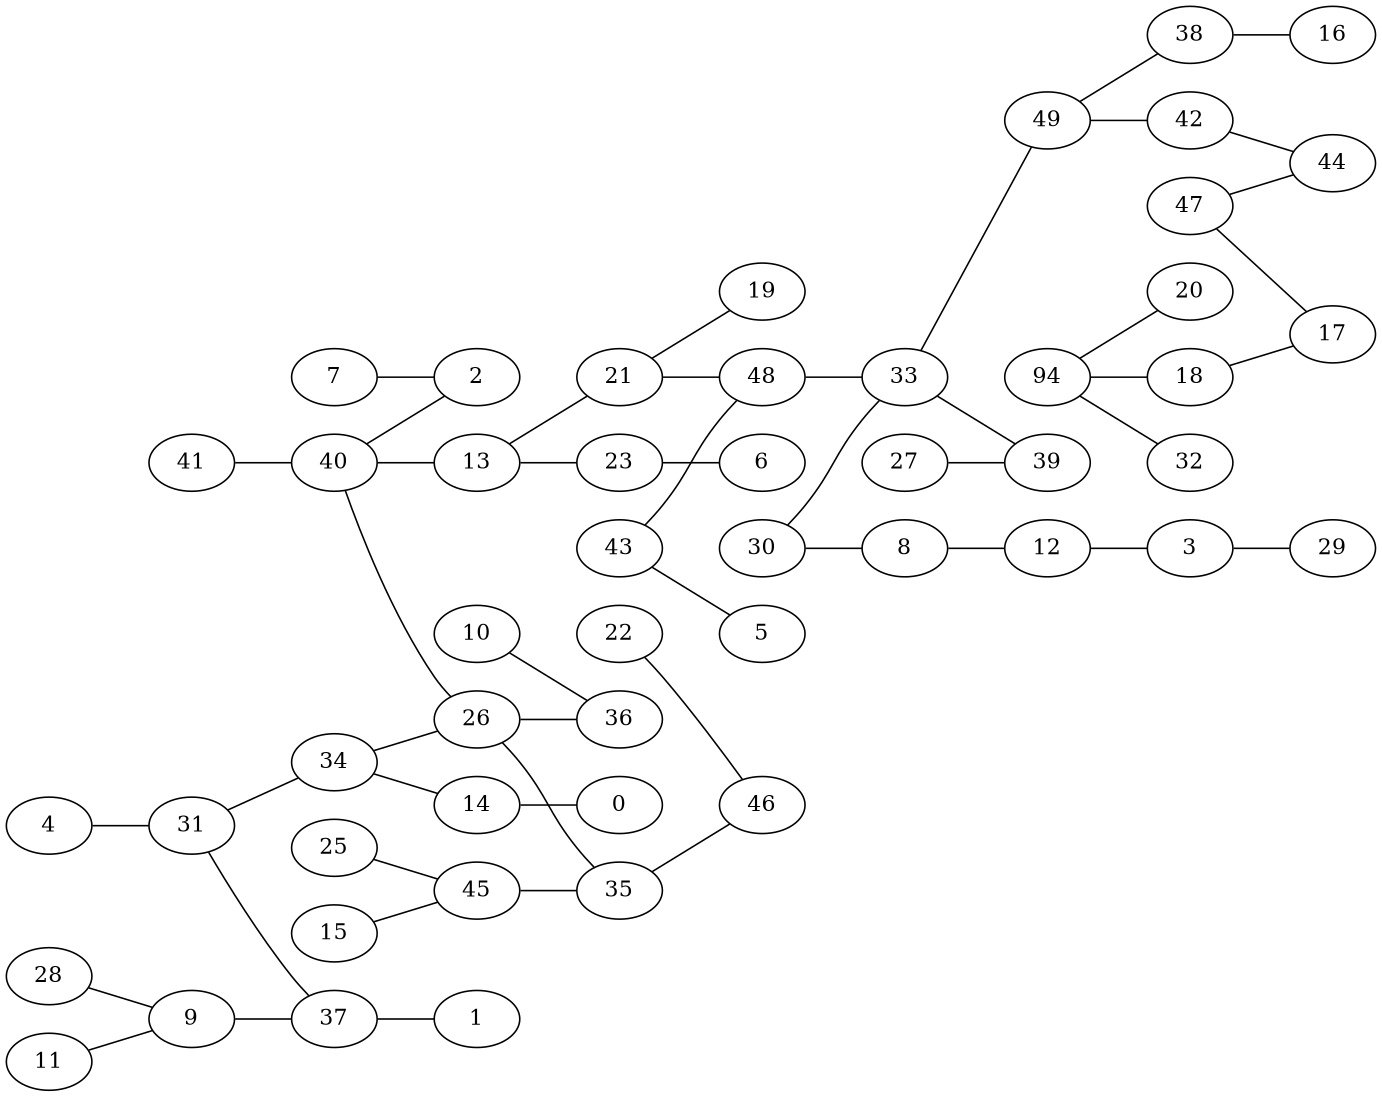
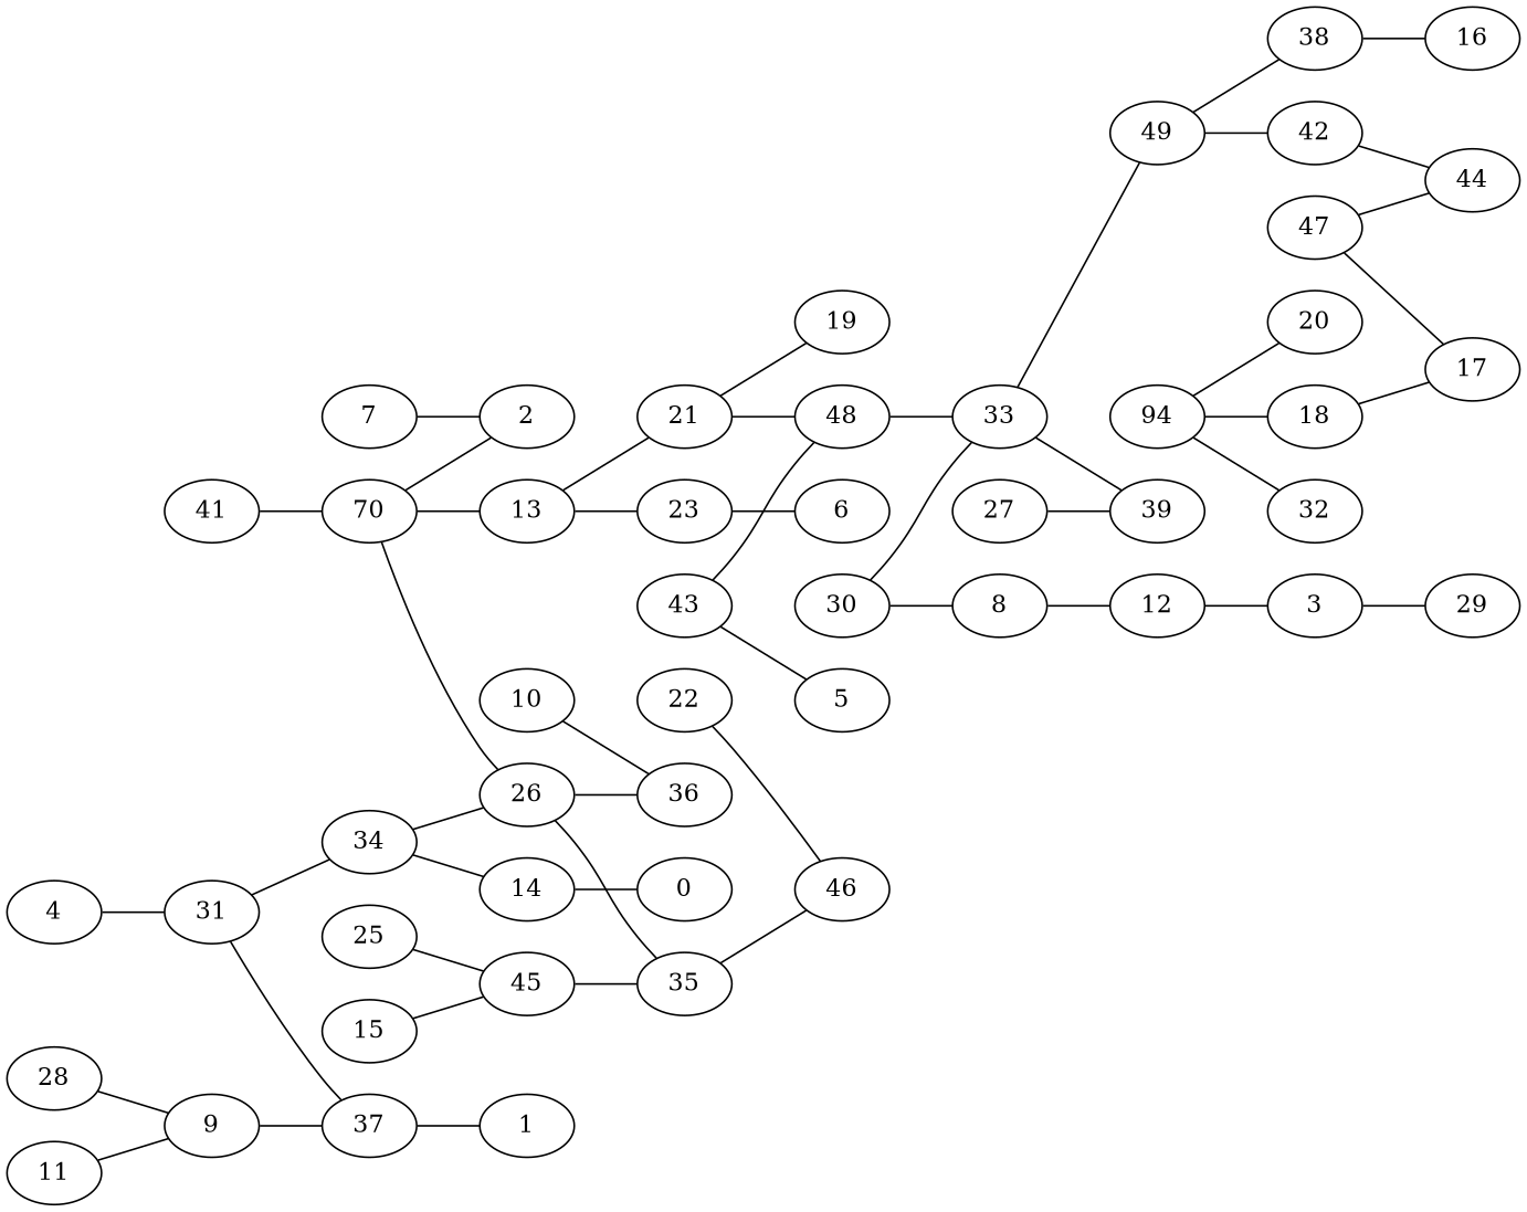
  graph {
    rankdir=LR
    34
    14
    26
    0
    36
    35
    37
    1
    33
    49
    39
    42
    38
    44
    16
-   40
+   40 [label=70]
    2
    13
    23
    21
    6
    48
    19
    46
    43
    5
    7
    45
    47
    17
    4
    31
    15
    18
    10
    n36 [label=94]
    20
    32
    41
    9
    3
    29
    12
    8
    11
    30
    25
    22
    28
    27
    34 -- 14
    34 -- 26
    14 -- 0
    26 -- 36
    26 -- 35
    35 -- 46
    37 -- 1
    33 -- 49
    33 -- 39
    49 -- 42
    49 -- 38
    42 -- 44
    38 -- 16
    40 -- 26
    40 -- 2
    40 -- 13
    13 -- 23
    13 -- 21
    23 -- 6
    21 -- 48
    21 -- 19
    48 -- 33
    43 -- 48
    43 -- 5
    7 -- 2
    45 -- 35
    47 -- 44
    47 -- 17
    4 -- 31
    31 -- 34
    31 -- 37
    15 -- 45
    18 -- 17
    10 -- 36
    n36 -- 18
    n36 -- 20
    n36 -- 32
    41 -- 40
    9 -- 37
    3 -- 29
    12 -- 3
    8 -- 12
    11 -- 9
    30 -- 33
    30 -- 8
    25 -- 45
    22 -- 46
    28 -- 9
    27 -- 39
  }
